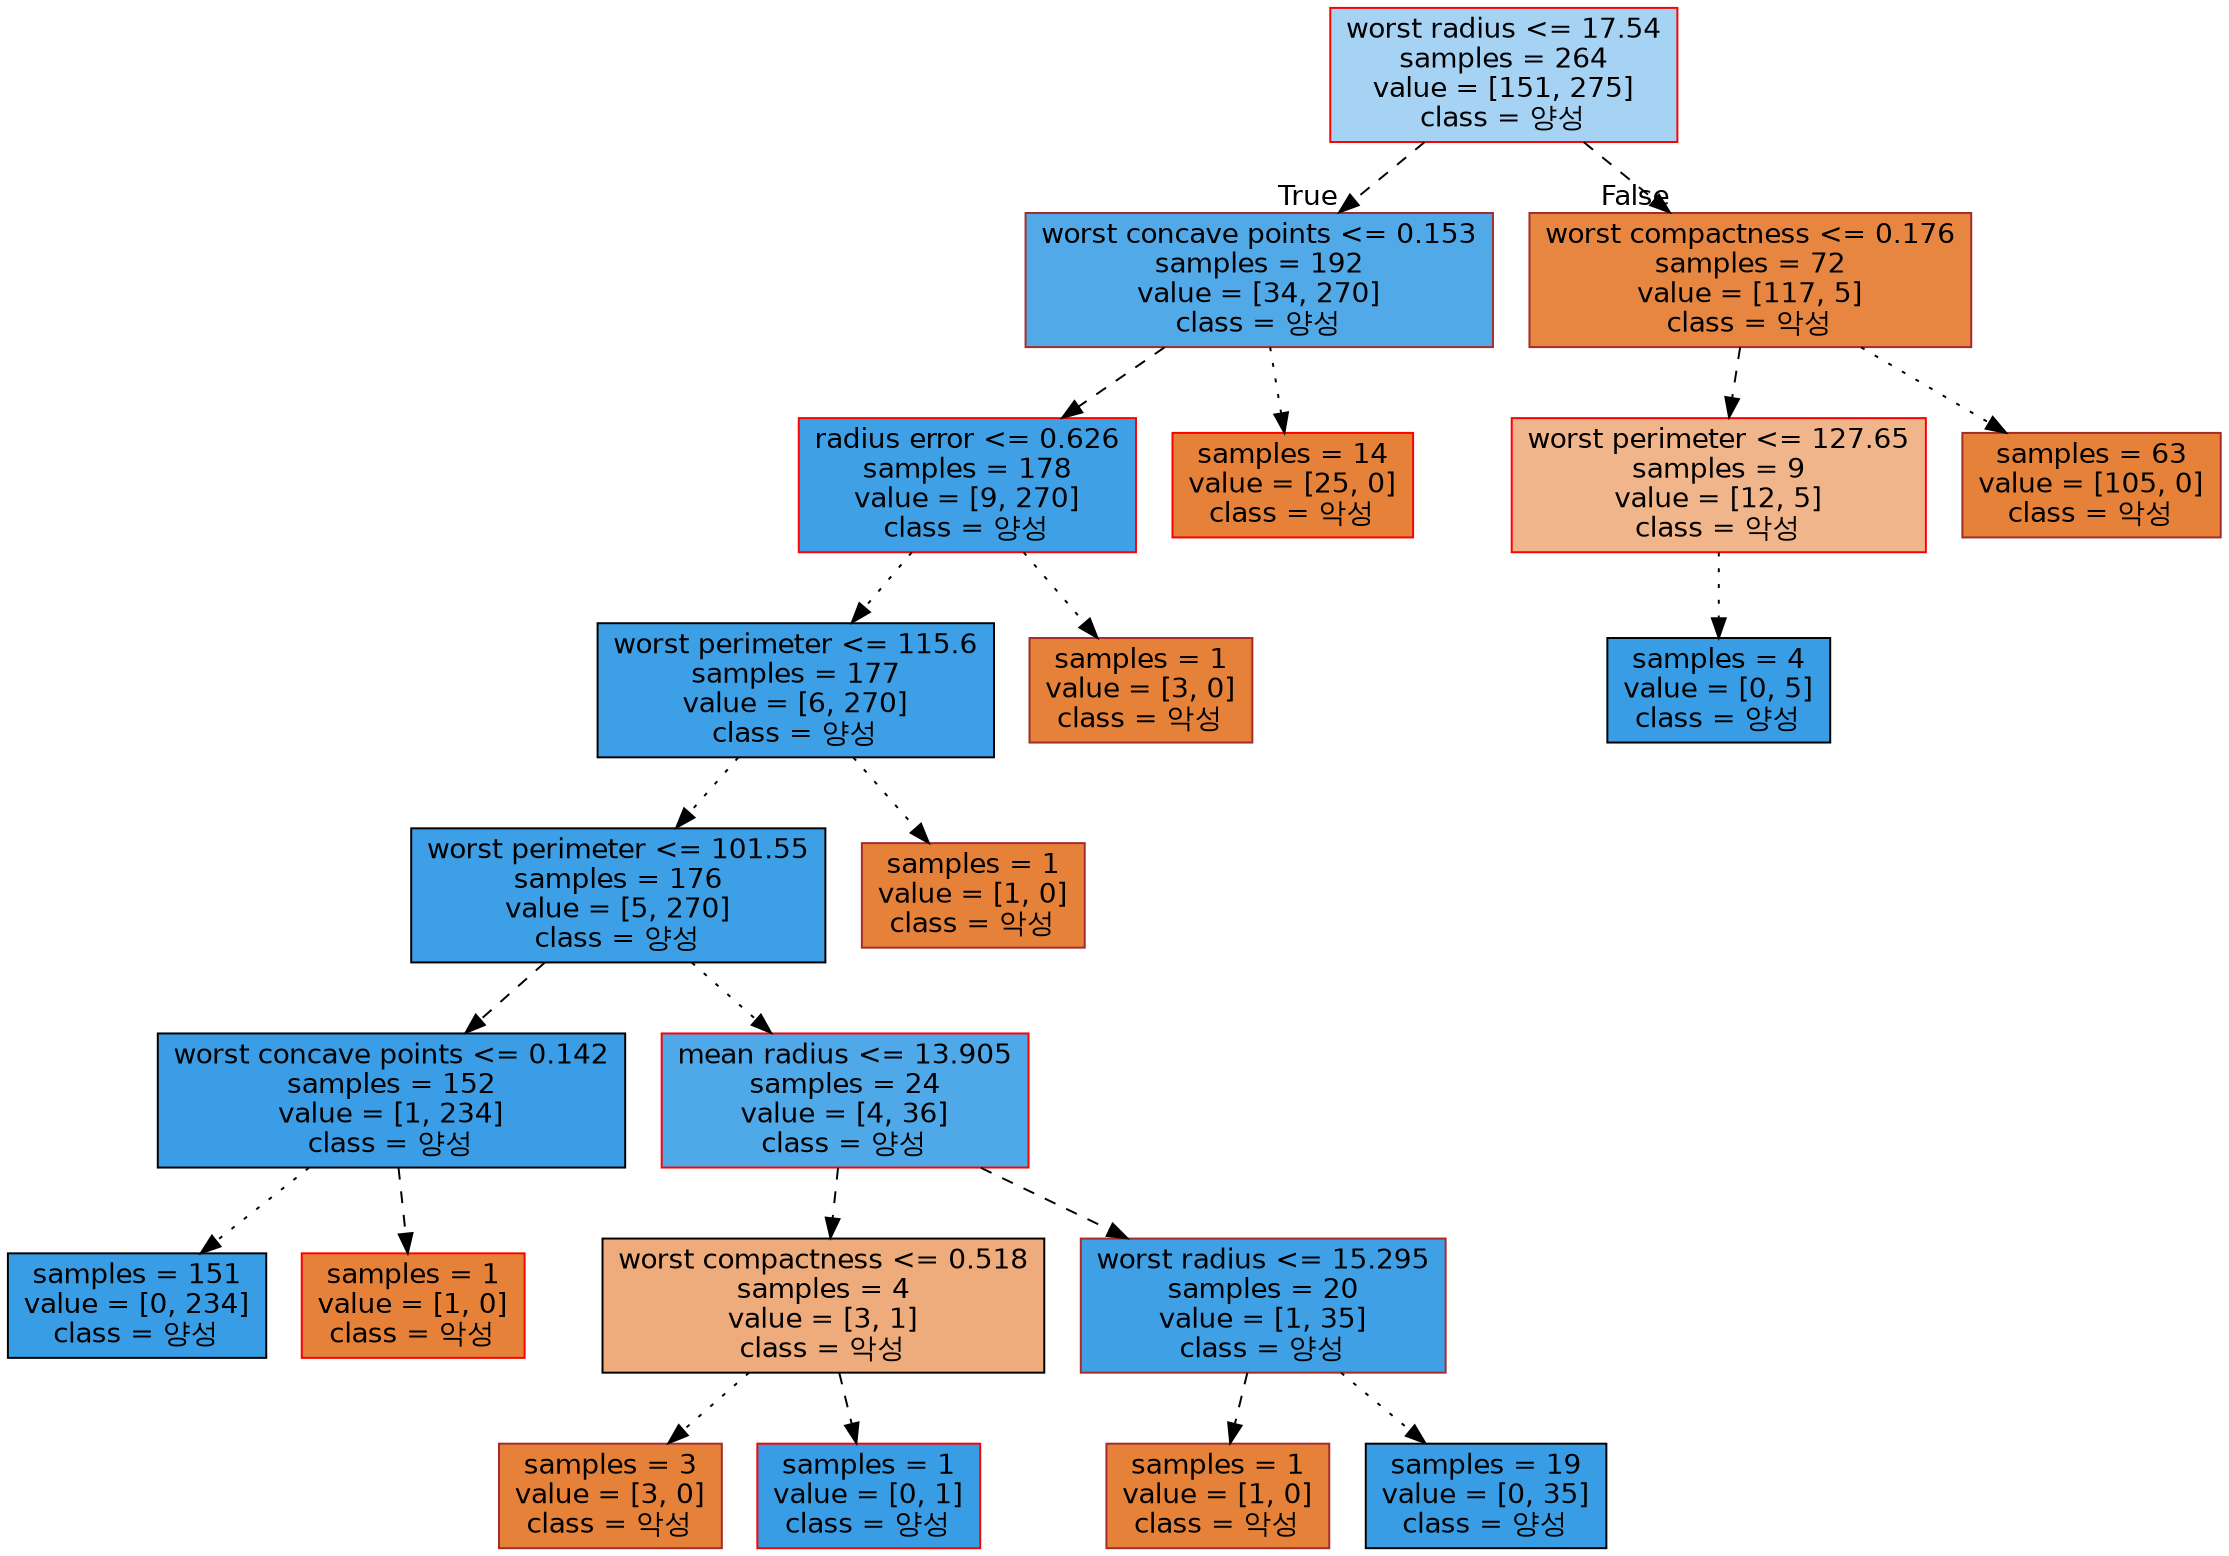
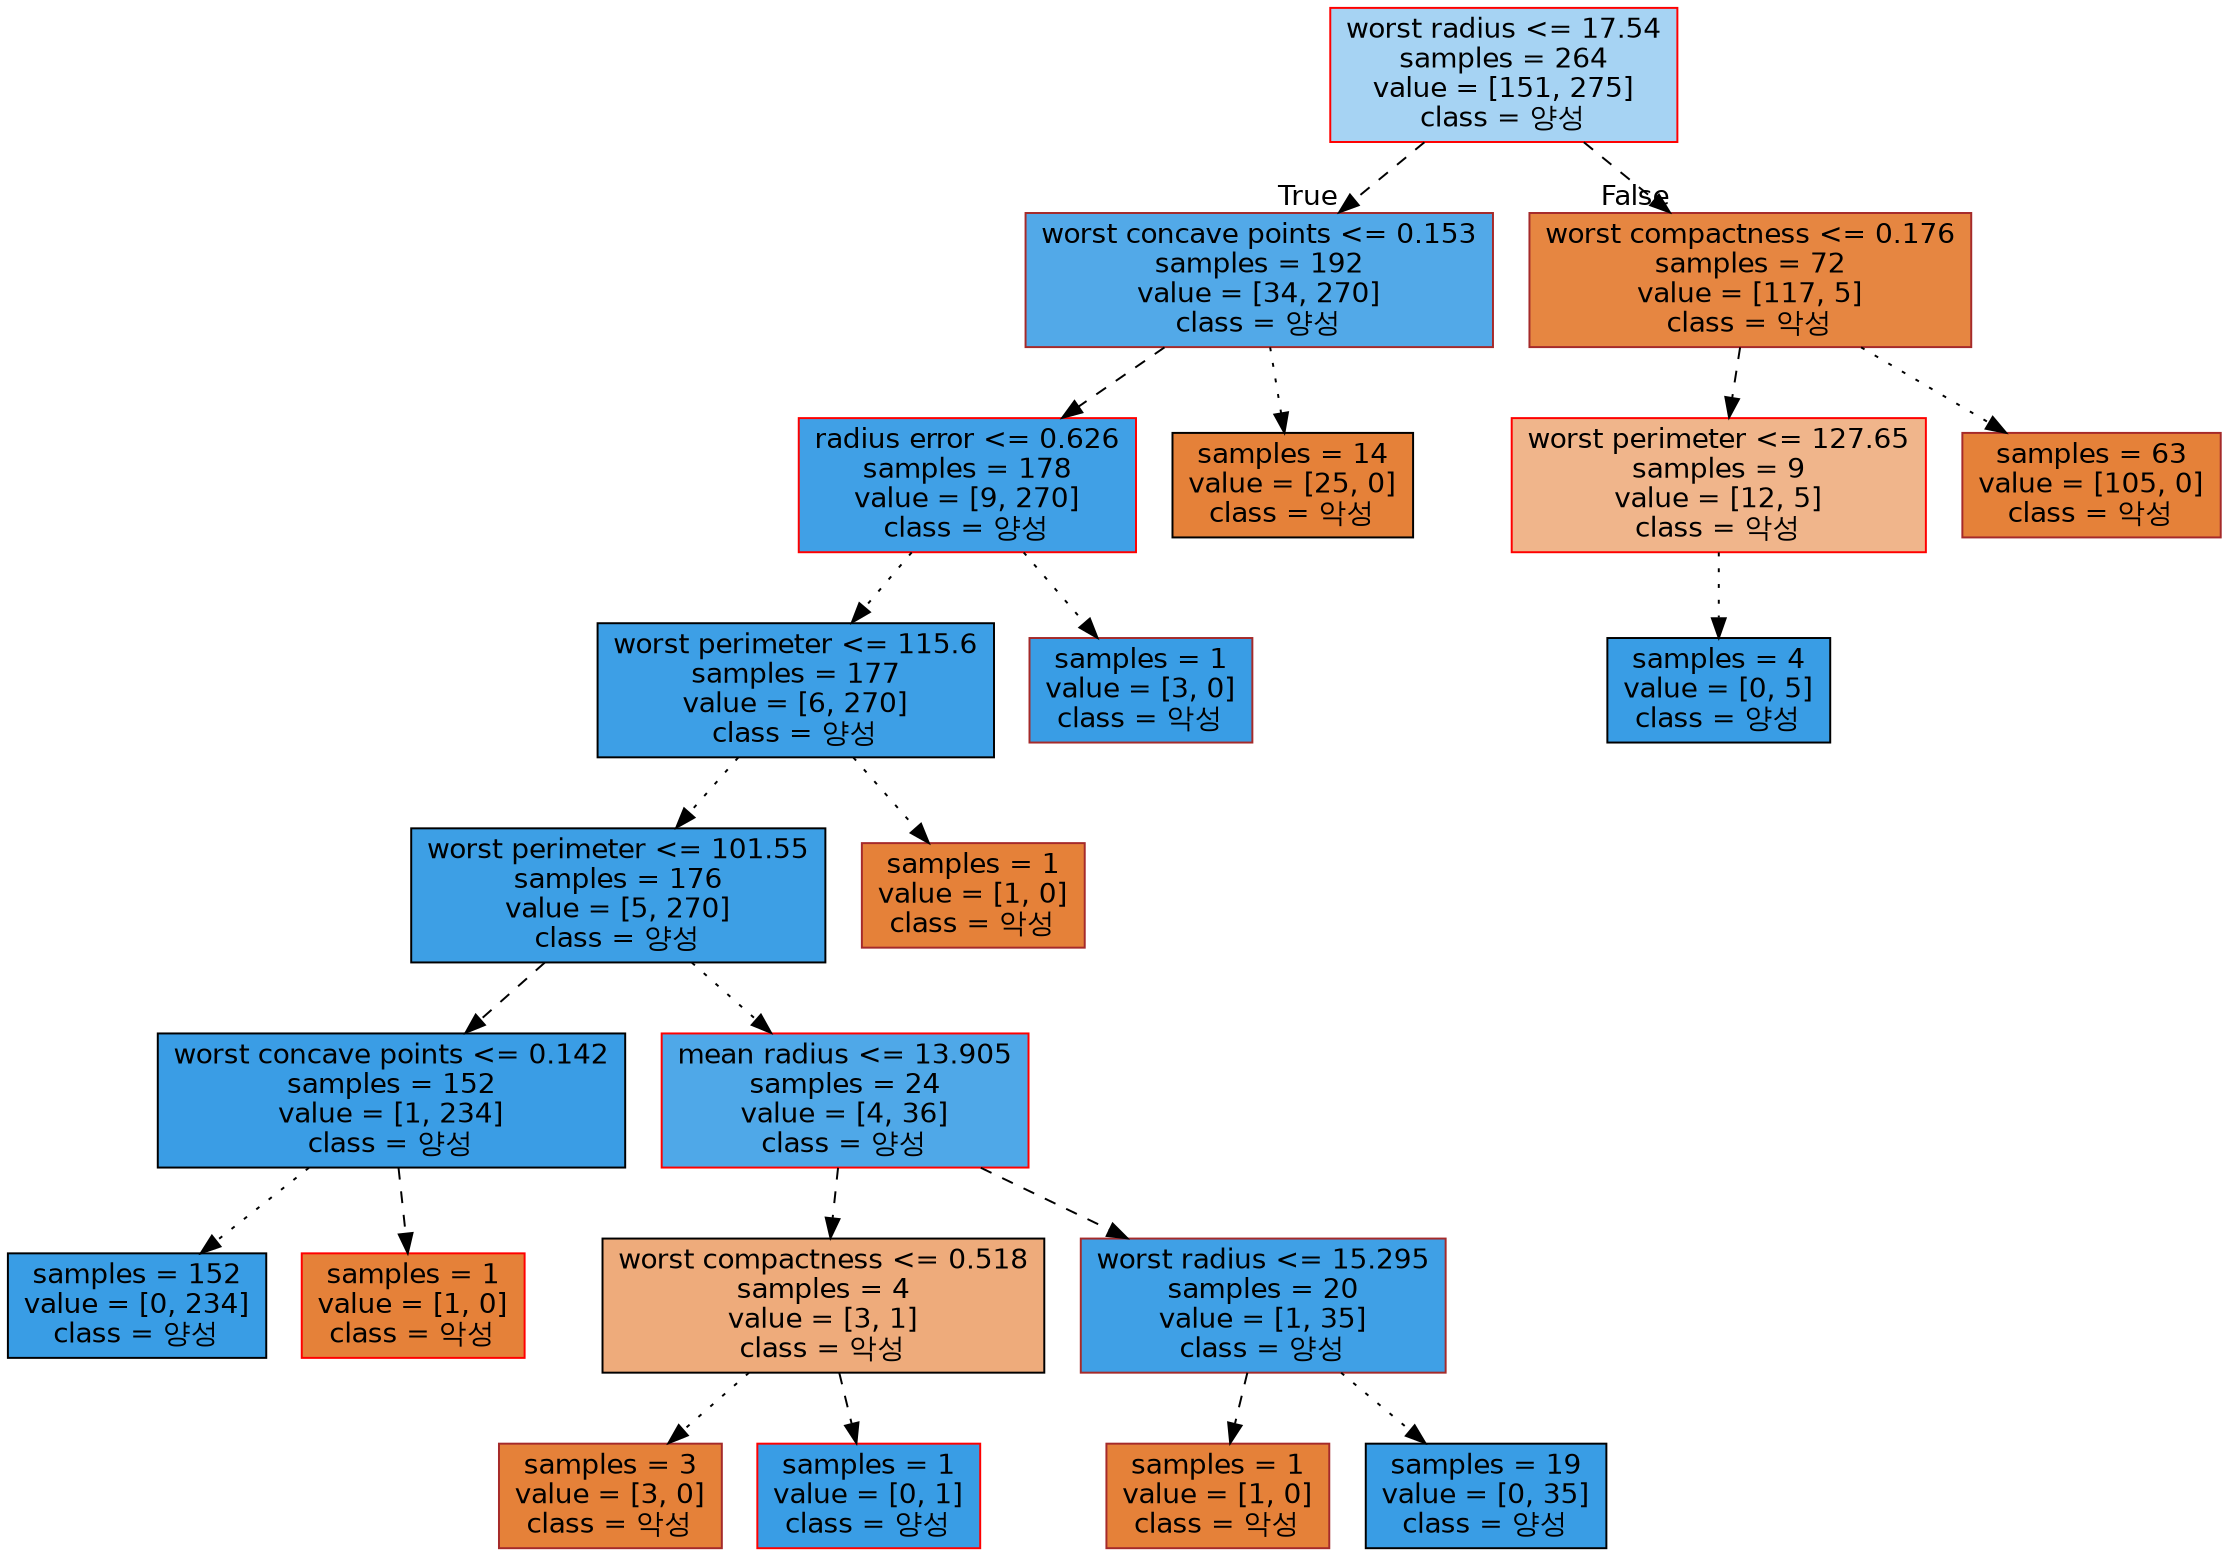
  digraph {
    node [color=brown fillcolor="#e58139" fontname=helvetica shape=box style=filled]
    edge [fontname=helvetica style=dotted]
    n1 [color=red fillcolor="#a6d3f3" label="worst radius <= 17.54\nsamples = 264\nvalue = [151, 275]\nclass = 양성"]
    n2 [fillcolor="#52a9e8" label="worst concave points <= 0.153\nsamples = 192\nvalue = [34, 270]\nclass = 양성"]
    n3 [fillcolor="#e68641" label="worst compactness <= 0.176\nsamples = 72\nvalue = [117, 5]\nclass = 악성"]
    n4 [color=red fillcolor="#40a0e6" label="radius error <= 0.626\nsamples = 178\nvalue = [9, 270]\nclass = 양성"]
-   n5 [color=red label="samples = 14\nvalue = [25, 0]\nclass = 악성"]
+   n5 [color=black label="samples = 14\nvalue = [25, 0]\nclass = 악성"]
    n6 [color=red fillcolor="#f0b58b" label="worst perimeter <= 127.65\nsamples = 9\nvalue = [12, 5]\nclass = 악성"]
    n7 [label="samples = 63\nvalue = [105, 0]\nclass = 악성"]
    n8 [color=black fillcolor="#3d9fe6" label="worst perimeter <= 115.6\nsamples = 177\nvalue = [6, 270]\nclass = 양성"]
-   n9 [label="samples = 1\nvalue = [3, 0]\nclass = 악성"]
+   n9 [fillcolor="#399de5" label="samples = 1\nvalue = [3, 0]\nclass = 악성"]
    n10 [color=black fillcolor="#3d9fe5" label="worst perimeter <= 101.55\nsamples = 176\nvalue = [5, 270]\nclass = 양성"]
    n11 [label="samples = 1\nvalue = [1, 0]\nclass = 악성"]
    n12 [color=black fillcolor="#3a9de5" label="worst concave points <= 0.142\nsamples = 152\nvalue = [1, 234]\nclass = 양성"]
    n13 [color=red fillcolor="#4fa8e8" label="mean radius <= 13.905\nsamples = 24\nvalue = [4, 36]\nclass = 양성"]
-   n14 [color=black fillcolor="#399de5" label="samples = 151\nvalue = [0, 234]\nclass = 양성"]
+   n14 [color=black fillcolor="#399de5" label="samples = 152\nvalue = [0, 234]\nclass = 양성"]
    n15 [color=red label="samples = 1\nvalue = [1, 0]\nclass = 악성"]
    n16 [color=black fillcolor="#eeab7b" label="worst compactness <= 0.518\nsamples = 4\nvalue = [3, 1]\nclass = 악성"]
    n17 [fillcolor="#3fa0e6" label="worst radius <= 15.295\nsamples = 20\nvalue = [1, 35]\nclass = 양성"]
    n18 [label="samples = 3\nvalue = [3, 0]\nclass = 악성"]
    n19 [color=red fillcolor="#399de5" label="samples = 1\nvalue = [0, 1]\nclass = 양성"]
    n20 [label="samples = 1\nvalue = [1, 0]\nclass = 악성"]
    n21 [color=black fillcolor="#399de5" label="samples = 19\nvalue = [0, 35]\nclass = 양성"]
    n22 [color=black fillcolor="#399de5" label="samples = 4\nvalue = [0, 5]\nclass = 양성"]
    n1 -> n2 [headlabel=True labelangle=45 labeldistance=2.5 style=dashed]
    n1 -> n3 [headlabel=False labelangle=-45 labeldistance=2.5 style=dashed]
    n2 -> n4 [style=dashed]
    n2 -> n5
    n3 -> n6 [style=dashed]
    n3 -> n7
    n4 -> n8
    n4 -> n9
    n6 -> n22
    n8 -> n10
    n8 -> n11
    n10 -> n12 [style=dashed]
    n10 -> n13
    n12 -> n14
    n12 -> n15 [style=dashed]
    n13 -> n16 [style=dashed]
    n13 -> n17 [style=dashed]
    n16 -> n18
    n16 -> n19 [style=dashed]
    n17 -> n20 [style=dashed]
    n17 -> n21
  }
